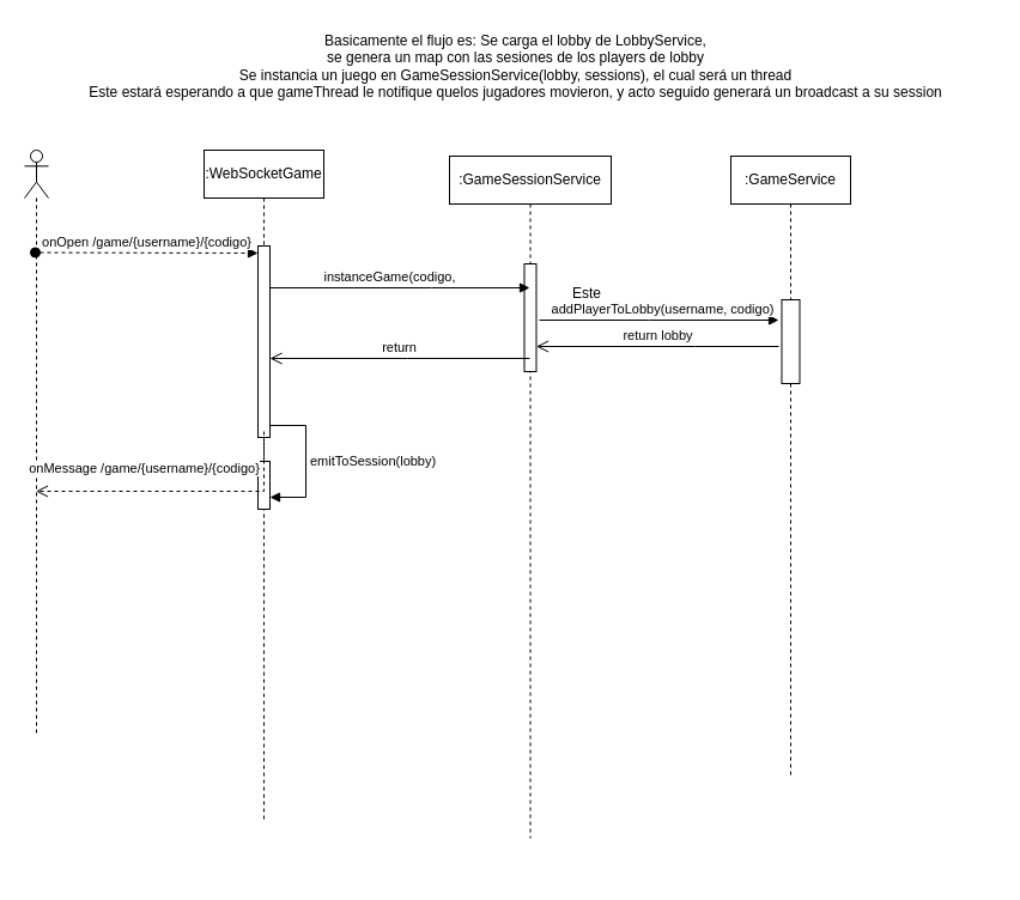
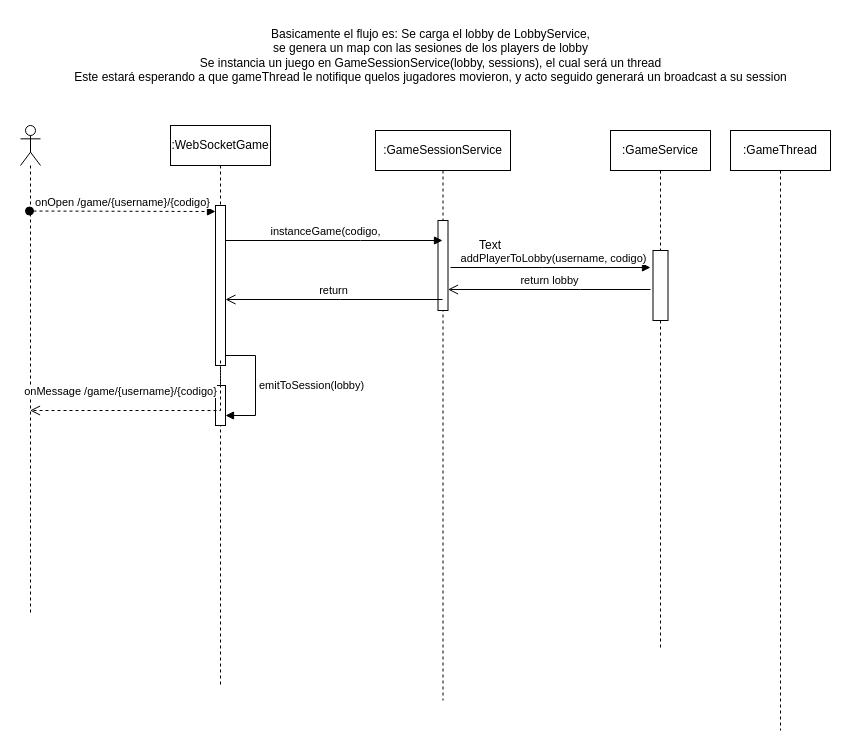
  <mxCell id="0" />
  <mxCell id="1" parent="0" />
  <mxCell id="2" value=":WebSocketGame" style="shape=umlLifeline;perimeter=lifelinePerimeter;whiteSpace=wrap;html=1;container=0;dropTarget=0;collapsible=0;recursiveResize=0;outlineConnect=0;portConstraint=eastwest;newEdgeStyle={&quot;edgeStyle&quot;:&quot;elbowEdgeStyle&quot;,&quot;elbow&quot;:&quot;vertical&quot;,&quot;curved&quot;:0,&quot;rounded&quot;:0};" parent="1" vertex="1"><mxGeometry x="170" y="125" width="100" height="560" as="geometry" /></mxCell>
  <mxCell id="3" value="" style="html=1;points=[];perimeter=orthogonalPerimeter;outlineConnect=0;targetShapes=umlLifeline;portConstraint=eastwest;newEdgeStyle={&quot;edgeStyle&quot;:&quot;elbowEdgeStyle&quot;,&quot;elbow&quot;:&quot;vertical&quot;,&quot;curved&quot;:0,&quot;rounded&quot;:0};" parent="2" vertex="1"><mxGeometry x="45" y="80" width="10" height="160" as="geometry" /></mxCell>
  <mxCell id="4" value="" style="html=1;points=[];perimeter=orthogonalPerimeter;outlineConnect=0;targetShapes=umlLifeline;portConstraint=eastwest;newEdgeStyle={&quot;edgeStyle&quot;:&quot;elbowEdgeStyle&quot;,&quot;elbow&quot;:&quot;vertical&quot;,&quot;curved&quot;:0,&quot;rounded&quot;:0};" parent="2" vertex="1"><mxGeometry x="45" y="260" width="10" height="40" as="geometry" /></mxCell>
  <mxCell id="5" value="emitToSession(lobby)" style="html=1;align=left;spacingLeft=2;endArrow=block;rounded=0;edgeStyle=orthogonalEdgeStyle;curved=0;rounded=0;" parent="2" source="3" target="4" edge="1"><mxGeometry relative="1" as="geometry"><mxPoint x="55" y="260" as="sourcePoint" /><Array as="points"><mxPoint x="85" y="230" /><mxPoint x="85" y="290" /></Array></mxGeometry></mxCell>
  <mxCell id="6" value=":GameSessionService" style="shape=umlLifeline;perimeter=lifelinePerimeter;whiteSpace=wrap;html=1;container=0;dropTarget=0;collapsible=0;recursiveResize=0;outlineConnect=0;portConstraint=eastwest;newEdgeStyle={&quot;edgeStyle&quot;:&quot;elbowEdgeStyle&quot;,&quot;elbow&quot;:&quot;vertical&quot;,&quot;curved&quot;:0,&quot;rounded&quot;:0};" parent="1" vertex="1"><mxGeometry x="375" y="130" width="135" height="570" as="geometry" /></mxCell>
  <mxCell id="7" value="" style="html=1;points=[];perimeter=orthogonalPerimeter;outlineConnect=0;targetShapes=umlLifeline;portConstraint=eastwest;newEdgeStyle={&quot;edgeStyle&quot;:&quot;elbowEdgeStyle&quot;,&quot;elbow&quot;:&quot;vertical&quot;,&quot;curved&quot;:0,&quot;rounded&quot;:0};" parent="6" vertex="1"><mxGeometry x="62.5" y="90" width="10" height="90" as="geometry" /></mxCell>
  <mxCell id="8" value=":GameService" style="shape=umlLifeline;perimeter=lifelinePerimeter;whiteSpace=wrap;html=1;container=0;dropTarget=0;collapsible=0;recursiveResize=0;outlineConnect=0;portConstraint=eastwest;newEdgeStyle={&quot;edgeStyle&quot;:&quot;elbowEdgeStyle&quot;,&quot;elbow&quot;:&quot;vertical&quot;,&quot;curved&quot;:0,&quot;rounded&quot;:0};" parent="1" vertex="1"><mxGeometry x="610" y="130" width="100" height="520" as="geometry" /></mxCell>
  <mxCell id="9" value="" style="html=1;points=[];perimeter=orthogonalPerimeter;outlineConnect=0;targetShapes=umlLifeline;portConstraint=eastwest;newEdgeStyle={&quot;edgeStyle&quot;:&quot;elbowEdgeStyle&quot;,&quot;elbow&quot;:&quot;vertical&quot;,&quot;curved&quot;:0,&quot;rounded&quot;:0};" parent="8" vertex="1"><mxGeometry x="42.5" y="120" width="15" height="70" as="geometry" /></mxCell>
  <mxCell id="10" value="return lobby" style="html=1;verticalAlign=bottom;endArrow=open;endSize=8;edgeStyle=elbowEdgeStyle;elbow=vertical;curved=0;rounded=0;" parent="1" edge="1" target="7"><mxGeometry relative="1" as="geometry"><mxPoint x="430" y="289" as="targetPoint" /><Array as="points"><mxPoint x="580" y="289" /></Array><mxPoint x="650" y="289" as="sourcePoint" /></mxGeometry></mxCell>
  <mxCell id="11" value="" style="shape=umlLifeline;perimeter=lifelinePerimeter;whiteSpace=wrap;html=1;container=1;dropTarget=0;collapsible=0;recursiveResize=0;outlineConnect=0;portConstraint=eastwest;newEdgeStyle={&quot;edgeStyle&quot;:&quot;elbowEdgeStyle&quot;,&quot;elbow&quot;:&quot;vertical&quot;,&quot;curved&quot;:0,&quot;rounded&quot;:0};participant=umlActor;" parent="1" vertex="1"><mxGeometry x="20" y="125" width="20" height="490" as="geometry" /></mxCell>
  <mxCell id="12" value="addPlayerToLobby(username, codigo)" style="html=1;verticalAlign=bottom;endArrow=block;edgeStyle=elbowEdgeStyle;elbow=vertical;curved=0;rounded=0;" parent="1" edge="1"><mxGeometry x="0.026" relative="1" as="geometry"><mxPoint x="450" y="267" as="sourcePoint" /><Array as="points"><mxPoint x="542" y="267" /></Array><mxPoint x="650" y="267" as="targetPoint" /><mxPoint as="offset" /></mxGeometry></mxCell>
  <mxCell id="13" value="instanceGame(codigo," style="html=1;verticalAlign=bottom;endArrow=block;edgeStyle=elbowEdgeStyle;elbow=vertical;curved=0;rounded=0;" parent="1" edge="1" target="6"><mxGeometry x="-0.078" relative="1" as="geometry"><mxPoint x="225" y="240" as="sourcePoint" /><Array as="points"><mxPoint x="360" y="240" /></Array><mxPoint x="420" y="240" as="targetPoint" /><mxPoint as="offset" /></mxGeometry></mxCell>
  <mxCell id="14" value="return" style="html=1;verticalAlign=bottom;endArrow=open;endSize=8;edgeStyle=elbowEdgeStyle;elbow=vertical;curved=0;rounded=0;" parent="1" edge="1" source="6"><mxGeometry relative="1" as="geometry"><mxPoint x="225" y="299" as="targetPoint" /><Array as="points"><mxPoint x="340" y="299" /><mxPoint x="380" y="229" /><mxPoint x="345" y="299" /></Array><mxPoint x="420" y="299" as="sourcePoint" /></mxGeometry></mxCell>
  <mxCell id="15" value="onMessage /game/{username}/{codigo}" style="html=1;verticalAlign=bottom;endArrow=open;dashed=1;endSize=8;edgeStyle=elbowEdgeStyle;elbow=vertical;curved=0;rounded=0;" parent="1" target="11" edge="1"><mxGeometry x="0.247" y="-10" relative="1" as="geometry"><mxPoint x="220" y="360" as="sourcePoint" /><mxPoint x="140" y="360" as="targetPoint" /><mxPoint as="offset" /><Array as="points"><mxPoint x="180" y="410" /></Array></mxGeometry></mxCell>
+ <mxCell id="16" value=":GameThread" style="shape=umlLifeline;perimeter=lifelinePerimeter;whiteSpace=wrap;html=1;container=0;dropTarget=0;collapsible=0;recursiveResize=0;outlineConnect=0;portConstraint=eastwest;newEdgeStyle={&quot;edgeStyle&quot;:&quot;elbowEdgeStyle&quot;,&quot;elbow&quot;:&quot;vertical&quot;,&quot;curved&quot;:0,&quot;rounded&quot;:0};" parent="1" vertex="1"><mxGeometry x="730" y="130" width="100" height="600" as="geometry" /></mxCell>
  <mxCell id="17" value="onOpen /game/{username}/{codigo}" style="html=1;verticalAlign=bottom;startArrow=oval;endArrow=block;startSize=8;edgeStyle=elbowEdgeStyle;elbow=vertical;curved=0;rounded=0;dashed=1;" parent="1" edge="1"><mxGeometry relative="1" as="geometry"><mxPoint x="29" y="210.53" as="sourcePoint" /><mxPoint x="215" y="210.53" as="targetPoint" /></mxGeometry></mxCell>
- <mxCell id="18" value="Este" style="text;html=1;strokeColor=none;fillColor=none;align=center;verticalAlign=middle;whiteSpace=wrap;rounded=0;" vertex="1" parent="1"><mxGeometry x="460" y="230" width="60" height="30" as="geometry" /></mxCell>
+ <mxCell id="18" value="Text" style="text;html=1;strokeColor=none;fillColor=none;align=center;verticalAlign=middle;whiteSpace=wrap;rounded=0;" vertex="1" parent="1"><mxGeometry x="460" y="230" width="60" height="30" as="geometry" /></mxCell>
  <mxCell id="19" value="Basicamente el flujo es: Se carga el lobby de LobbyService, &lt;br&gt;se genera un map con las sesiones de los players de lobby&lt;br&gt;Se instancia un juego en GameSessionService(lobby, sessions), el cual será un thread&lt;br&gt;Este estará esperando a que gameThread le notifique quelos jugadores movieron, y acto seguido generará un broadcast a su session" style="text;html=1;align=center;verticalAlign=middle;resizable=0;points=[];autosize=1;strokeColor=none;fillColor=none;" vertex="1" parent="1"><mxGeometry x="60" y="20" width="740" height="70" as="geometry" /></mxCell>
